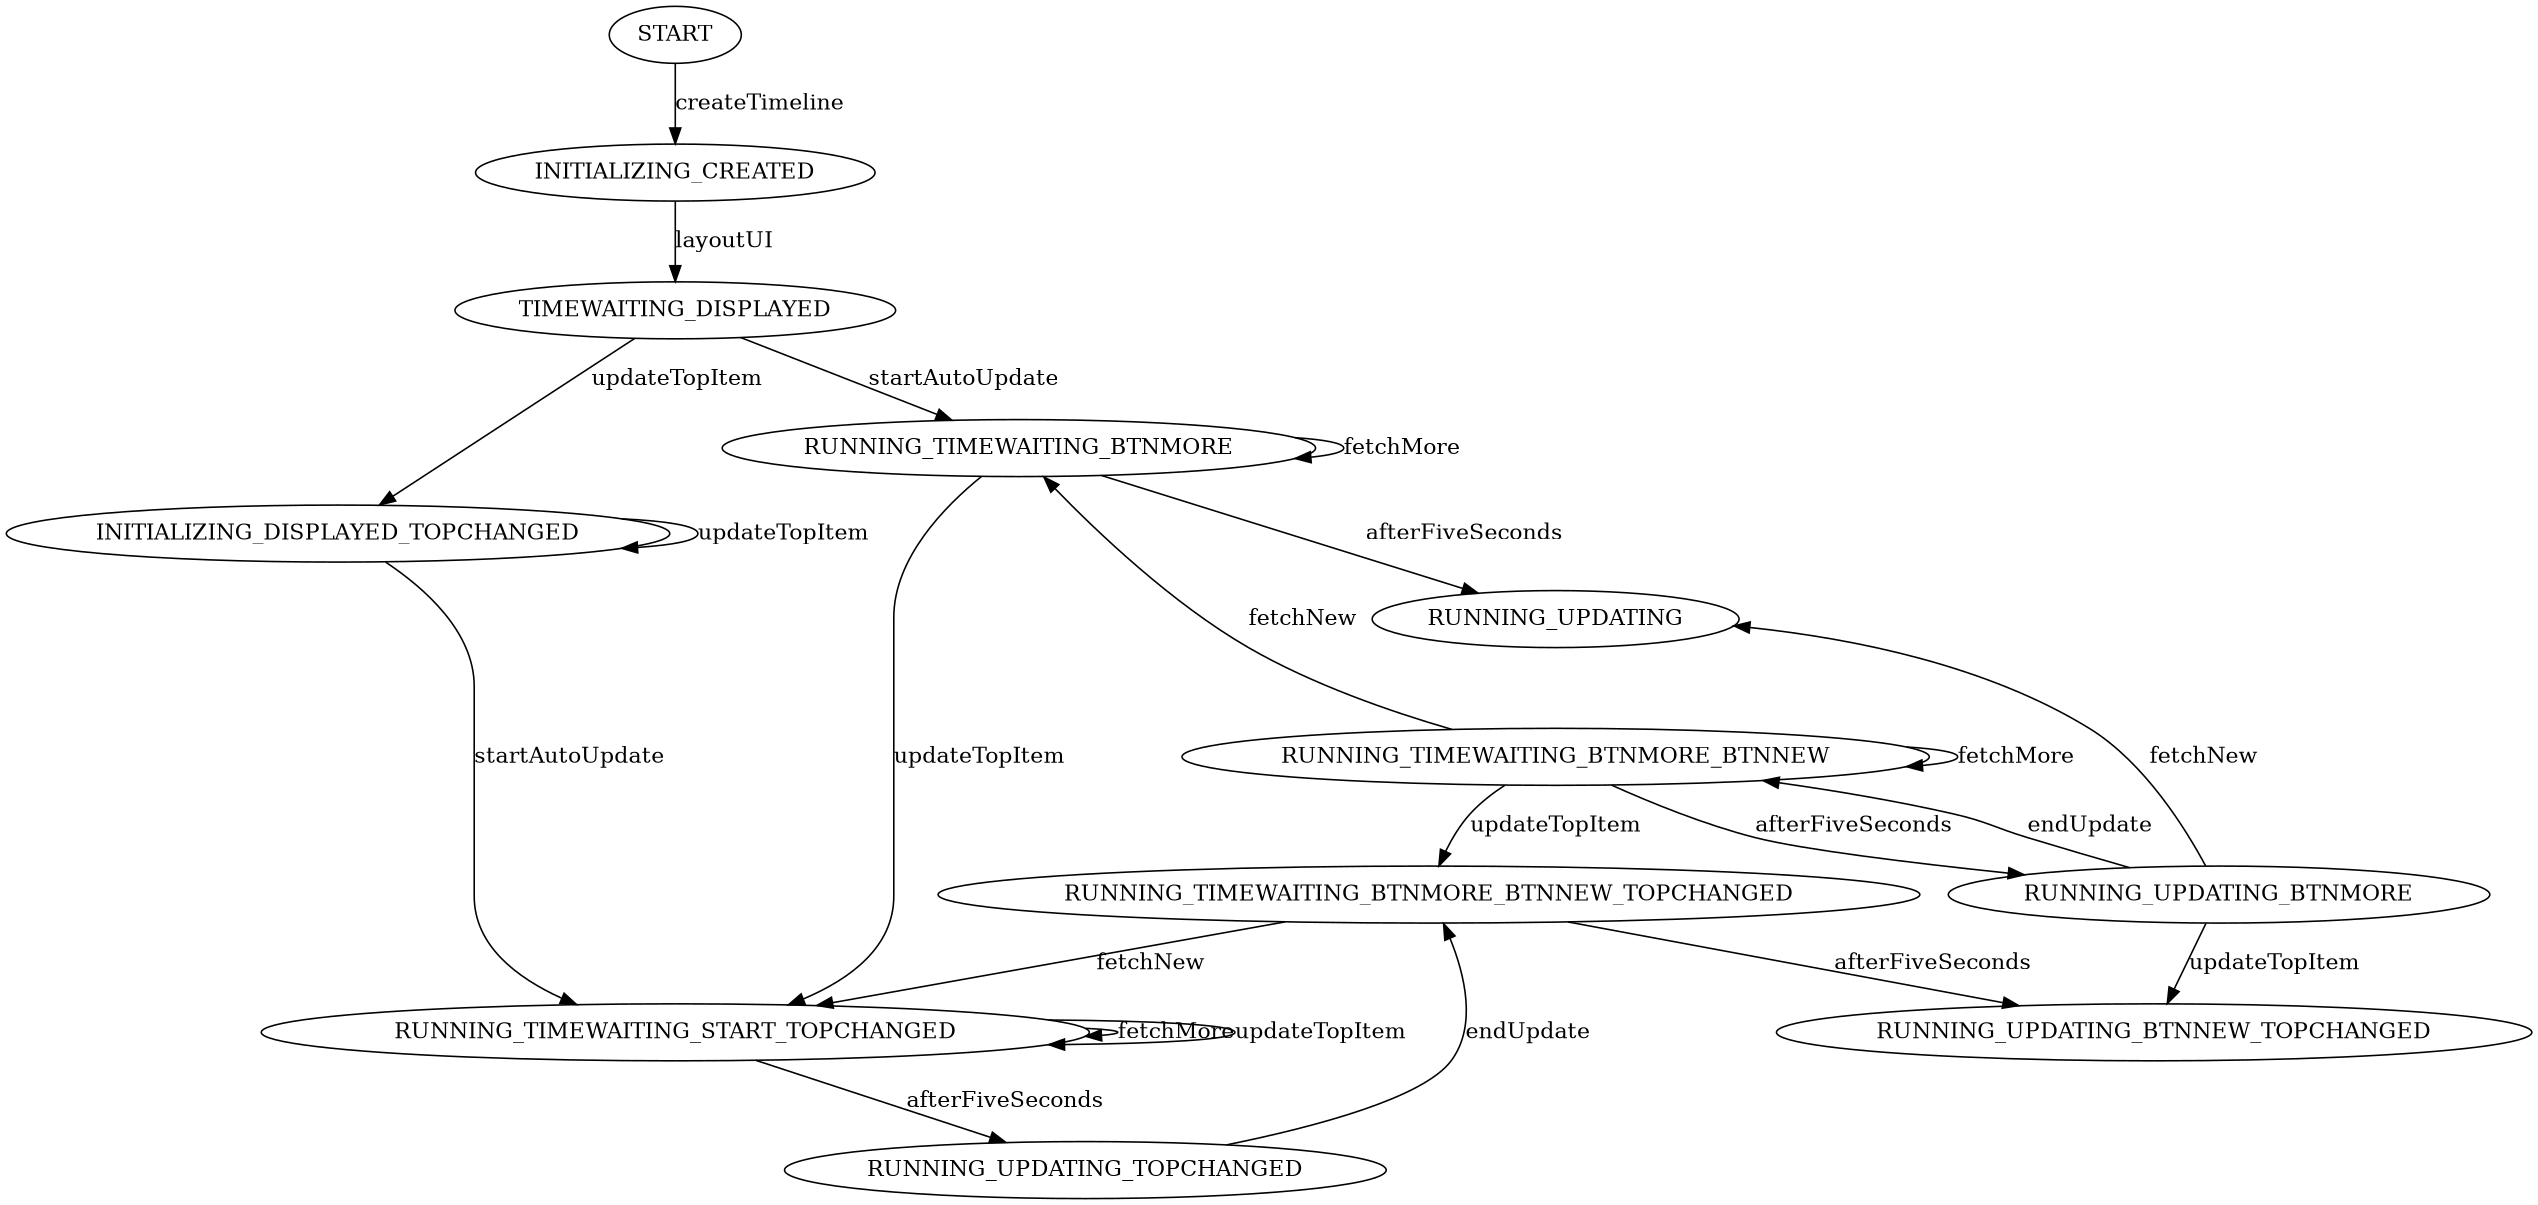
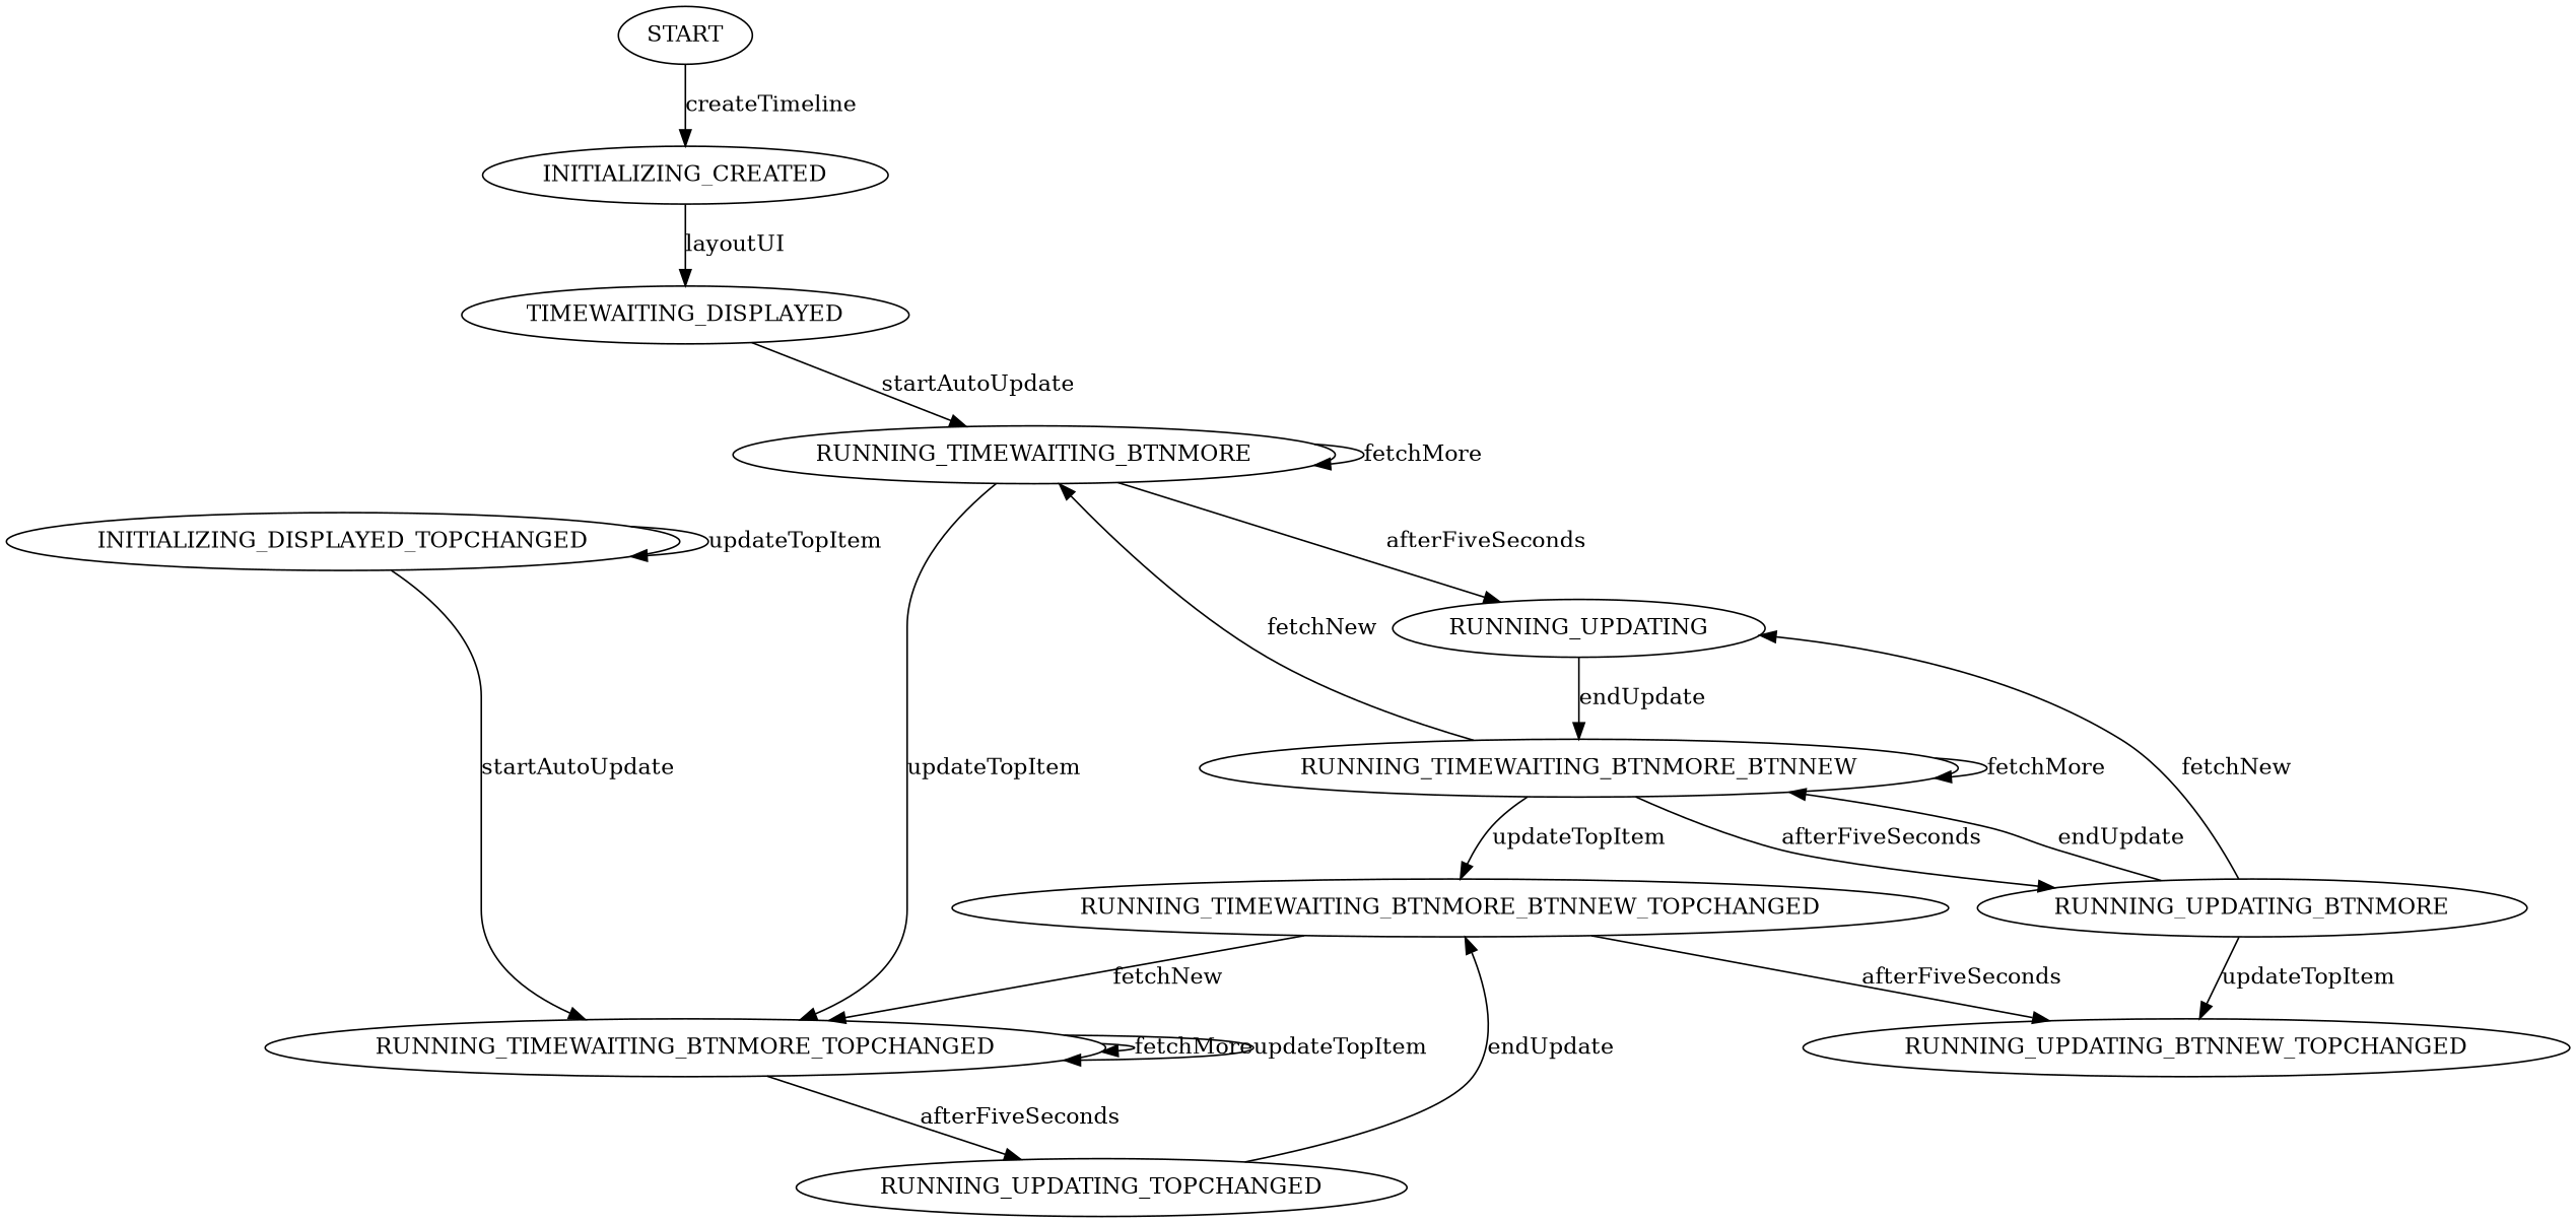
  digraph {
    START
    INITIALIZING_CREATED
    n3 [label=TIMEWAITING_DISPLAYED]
    RUNNING_TIMEWAITING_BTNMORE
    INITIALIZING_DISPLAYED_TOPCHANGED
    RUNNING_UPDATING
-   RUNNING_TIMEWAITING_BTNMORE_TOPCHANGED [label=RUNNING_TIMEWAITING_START_TOPCHANGED]
+   RUNNING_TIMEWAITING_BTNMORE_TOPCHANGED
    RUNNING_TIMEWAITING_BTNMORE_BTNNEW
    RUNNING_UPDATING_TOPCHANGED
    RUNNING_TIMEWAITING_BTNMORE_BTNNEW_TOPCHANGED
    n11 [label=RUNNING_UPDATING_BTNMORE]
    RUNNING_UPDATING_BTNNEW_TOPCHANGED
    START -> INITIALIZING_CREATED [label=createTimeline]
    INITIALIZING_CREATED -> n3 [label=layoutUI]
    n3 -> RUNNING_TIMEWAITING_BTNMORE [label=startAutoUpdate]
-   n3 -> INITIALIZING_DISPLAYED_TOPCHANGED [label=updateTopItem]
    RUNNING_TIMEWAITING_BTNMORE -> RUNNING_TIMEWAITING_BTNMORE [label=fetchMore]
    RUNNING_TIMEWAITING_BTNMORE -> RUNNING_UPDATING [label=afterFiveSeconds]
    RUNNING_TIMEWAITING_BTNMORE -> RUNNING_TIMEWAITING_BTNMORE_TOPCHANGED [label=updateTopItem]
    INITIALIZING_DISPLAYED_TOPCHANGED -> INITIALIZING_DISPLAYED_TOPCHANGED [label=updateTopItem]
    INITIALIZING_DISPLAYED_TOPCHANGED -> RUNNING_TIMEWAITING_BTNMORE_TOPCHANGED [label=startAutoUpdate]
+   RUNNING_UPDATING -> RUNNING_TIMEWAITING_BTNMORE_BTNNEW [label=endUpdate]
    RUNNING_TIMEWAITING_BTNMORE_TOPCHANGED -> RUNNING_TIMEWAITING_BTNMORE_TOPCHANGED [label=fetchMore]
    RUNNING_TIMEWAITING_BTNMORE_TOPCHANGED -> RUNNING_TIMEWAITING_BTNMORE_TOPCHANGED [label=updateTopItem]
    RUNNING_TIMEWAITING_BTNMORE_TOPCHANGED -> RUNNING_UPDATING_TOPCHANGED [label=afterFiveSeconds]
    RUNNING_TIMEWAITING_BTNMORE_BTNNEW -> RUNNING_TIMEWAITING_BTNMORE [label=fetchNew]
    RUNNING_TIMEWAITING_BTNMORE_BTNNEW -> RUNNING_TIMEWAITING_BTNMORE_BTNNEW [label=fetchMore]
    RUNNING_TIMEWAITING_BTNMORE_BTNNEW -> RUNNING_TIMEWAITING_BTNMORE_BTNNEW_TOPCHANGED [label=updateTopItem]
    RUNNING_TIMEWAITING_BTNMORE_BTNNEW -> n11 [label=afterFiveSeconds]
    RUNNING_UPDATING_TOPCHANGED -> RUNNING_TIMEWAITING_BTNMORE_BTNNEW_TOPCHANGED [label=endUpdate]
    RUNNING_TIMEWAITING_BTNMORE_BTNNEW_TOPCHANGED -> RUNNING_TIMEWAITING_BTNMORE_TOPCHANGED [label=fetchNew]
    RUNNING_TIMEWAITING_BTNMORE_BTNNEW_TOPCHANGED -> RUNNING_UPDATING_BTNNEW_TOPCHANGED [label=afterFiveSeconds]
    n11 -> RUNNING_UPDATING [label=fetchNew]
    n11 -> RUNNING_TIMEWAITING_BTNMORE_BTNNEW [label=endUpdate]
    n11 -> RUNNING_UPDATING_BTNNEW_TOPCHANGED [label=updateTopItem]
  }
